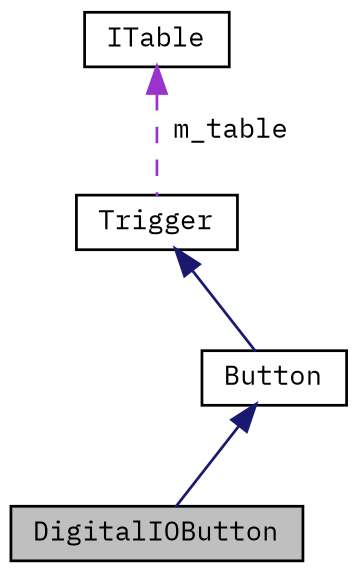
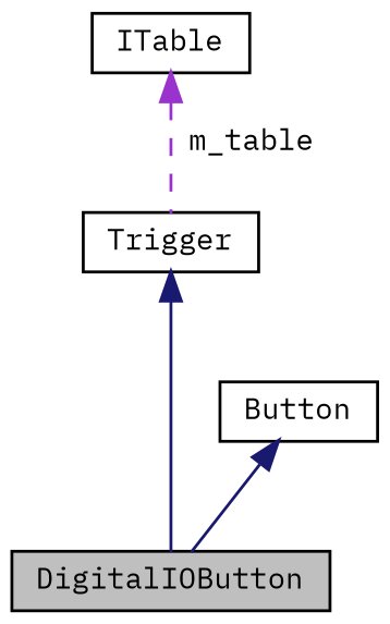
  digraph {
    fontname="IBM Plex Mono"
    node [color=black fontname="IBM Plex Mono" fontsize=10 shape=record]
    edge [color=midnightblue dir=back fontname="IBM Plex Mono" fontsize=10 labelfontname=FreeSans labelfontsize=10 style=solid]
    n1 [fillcolor=grey75 fontcolor=black height=0.2 label=DigitalIOButton style=filled width=0.4]
    n2 [height=0.2 label=Button width=0.4]
    n3 [height=0.2 label=Trigger width=0.4]
    n4 [height=0.2 label=ITable width=0.4]
    n2 -> n1
-   n3 -> n2
+   n3 -> n1
    n4 -> n3 [color=darkorchid3 label=" m_table" style=dashed]
  }
